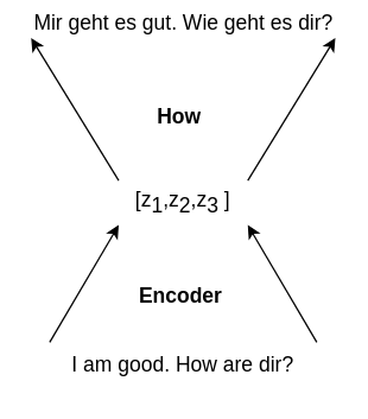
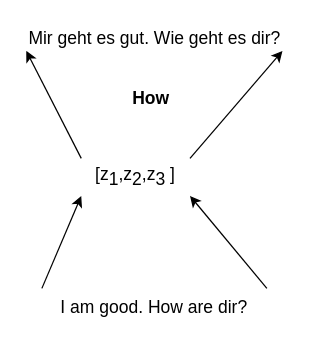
  <mxCell id="0" />
  <mxCell id="1" parent="0" />
  <mxCell id="2" value="I am good. How are dir?" style="text;html=1;strokeColor=none;fillColor=none;align=center;verticalAlign=middle;whiteSpace=wrap;rounded=0;fontFamily=Arial;fontSource=https%3A%2F%2Ffonts.googleapis.com%2Fcss%3Ffamily%3DArial;fontSize=14;" vertex="1" parent="1"><mxGeometry x="33" y="230" width="180" height="30" as="geometry" /></mxCell>
- <mxCell id="3" value="Mir geht es gut. Wie geht es dir?" style="text;html=1;strokeColor=none;fillColor=none;align=center;verticalAlign=middle;whiteSpace=wrap;rounded=0;fontFamily=Arial;fontSource=https%3A%2F%2Ffonts.googleapis.com%2Fcss%3Ffamily%3DArial;fontSize=14;" vertex="1" parent="1"><mxGeometry x="20.5" y="5" width="205" height="20" as="geometry" /></mxCell>
- <mxCell id="4" value="[z&lt;sub style=&quot;font-size: 14px;&quot;&gt;1&lt;/sub&gt;,z&lt;sub style=&quot;font-size: 14px;&quot;&gt;2&lt;/sub&gt;,z&lt;sub style=&quot;font-size: 14px;&quot;&gt;3 &lt;/sub&gt;]" style="text;html=1;strokeColor=none;fillColor=none;align=center;verticalAlign=middle;whiteSpace=wrap;rounded=0;fontFamily=Arial;fontSource=https%3A%2F%2Ffonts.googleapis.com%2Fcss%3Ffamily%3DArial;fontSize=14;" vertex="1" parent="1"><mxGeometry x="36" y="121" width="174" height="30" as="geometry" /></mxCell>
+ <mxCell id="3" value="Mir geht es gut. Wie geht es dir?" style="text;html=1;strokeColor=none;fillColor=none;align=center;verticalAlign=middle;whiteSpace=wrap;rounded=0;fontFamily=Arial;fontSource=https%3A%2F%2Ffonts.googleapis.com%2Fcss%3Ffamily%3DArial;fontSize=14;" vertex="1" parent="1"><mxGeometry x="20.5" y="20" width="205" height="20" as="geometry" /></mxCell>
+ <mxCell id="4" value="[z&lt;sub style=&quot;font-size: 14px;&quot;&gt;1&lt;/sub&gt;,z&lt;sub style=&quot;font-size: 14px;&quot;&gt;2&lt;/sub&gt;,z&lt;sub style=&quot;font-size: 14px;&quot;&gt;3 &lt;/sub&gt;]" style="text;html=1;strokeColor=none;fillColor=none;align=center;verticalAlign=middle;whiteSpace=wrap;rounded=0;fontFamily=Arial;fontSource=https%3A%2F%2Ffonts.googleapis.com%2Fcss%3Ffamily%3DArial;fontSize=14;" vertex="1" parent="1"><mxGeometry x="21" y="126" width="174" height="30" as="geometry" /></mxCell>
  <mxCell id="5" value="" style="endArrow=none;html=1;rounded=0;entryX=0;entryY=0;entryDx=0;entryDy=0;startArrow=classic;startFill=1;exitX=0.25;exitY=1;exitDx=0;exitDy=0;fontFamily=Arial;fontSource=https%3A%2F%2Ffonts.googleapis.com%2Fcss%3Ffamily%3DArial;fontSize=14;align=center;verticalAlign=middle;" edge="1" parent="1" source="4" target="2"><mxGeometry width="50" height="50" relative="1" as="geometry"><mxPoint x="36" y="230" as="sourcePoint" /><mxPoint x="156" y="200" as="targetPoint" /></mxGeometry></mxCell>
  <mxCell id="6" value="" style="endArrow=none;html=1;rounded=0;startArrow=classic;startFill=1;entryX=1;entryY=0;entryDx=0;entryDy=0;exitX=0.75;exitY=1;exitDx=0;exitDy=0;fontFamily=Arial;fontSource=https%3A%2F%2Ffonts.googleapis.com%2Fcss%3Ffamily%3DArial;fontSize=14;align=center;verticalAlign=middle;" edge="1" parent="1" source="4" target="2"><mxGeometry width="50" height="50" relative="1" as="geometry"><mxPoint x="206" y="230" as="sourcePoint" /><mxPoint x="236" y="220" as="targetPoint" /></mxGeometry></mxCell>
  <mxCell id="7" value="" style="endArrow=none;html=1;rounded=0;startArrow=classic;startFill=1;entryX=0.25;entryY=0;entryDx=0;entryDy=0;fontFamily=Arial;fontSource=https%3A%2F%2Ffonts.googleapis.com%2Fcss%3Ffamily%3DArial;fontSize=14;align=center;verticalAlign=middle;exitX=0;exitY=1;exitDx=0;exitDy=0;" edge="1" parent="1" source="3" target="4"><mxGeometry width="50" height="50" relative="1" as="geometry"><mxPoint x="21" y="50" as="sourcePoint" /><mxPoint x="-4" y="150" as="targetPoint" /></mxGeometry></mxCell>
  <mxCell id="8" value="" style="endArrow=none;html=1;rounded=0;entryX=0.75;entryY=0;entryDx=0;entryDy=0;startArrow=classic;startFill=1;fontFamily=Arial;fontSource=https%3A%2F%2Ffonts.googleapis.com%2Fcss%3Ffamily%3DArial;fontSize=14;exitX=1;exitY=1;exitDx=0;exitDy=0;align=center;verticalAlign=middle;" edge="1" parent="1" source="3" target="4"><mxGeometry width="50" height="50" relative="1" as="geometry"><mxPoint x="231" y="50" as="sourcePoint" /><mxPoint x="36" y="70" as="targetPoint" /></mxGeometry></mxCell>
  <mxCell id="9" value="How" style="text;html=1;align=center;verticalAlign=middle;resizable=0;points=[];autosize=1;strokeColor=none;fillColor=none;fontSize=14;fontFamily=Arial;fontStyle=1;fontSource=https%3A%2F%2Ffonts.googleapis.com%2Fcss%3Ffamily%3DArial;" vertex="1" parent="1"><mxGeometry x="85" y="68" width="70" height="20" as="geometry" /></mxCell>
- <mxCell id="10" value="Encoder" style="text;html=1;align=center;verticalAlign=middle;resizable=0;points=[];autosize=1;strokeColor=none;fillColor=none;fontSize=14;fontFamily=Arial;fontStyle=1;fontSource=https%3A%2F%2Ffonts.googleapis.com%2Fcss%3Ffamily%3DArial;" vertex="1" parent="1"><mxGeometry x="86" y="189" width="70" height="20" as="geometry" /></mxCell>
